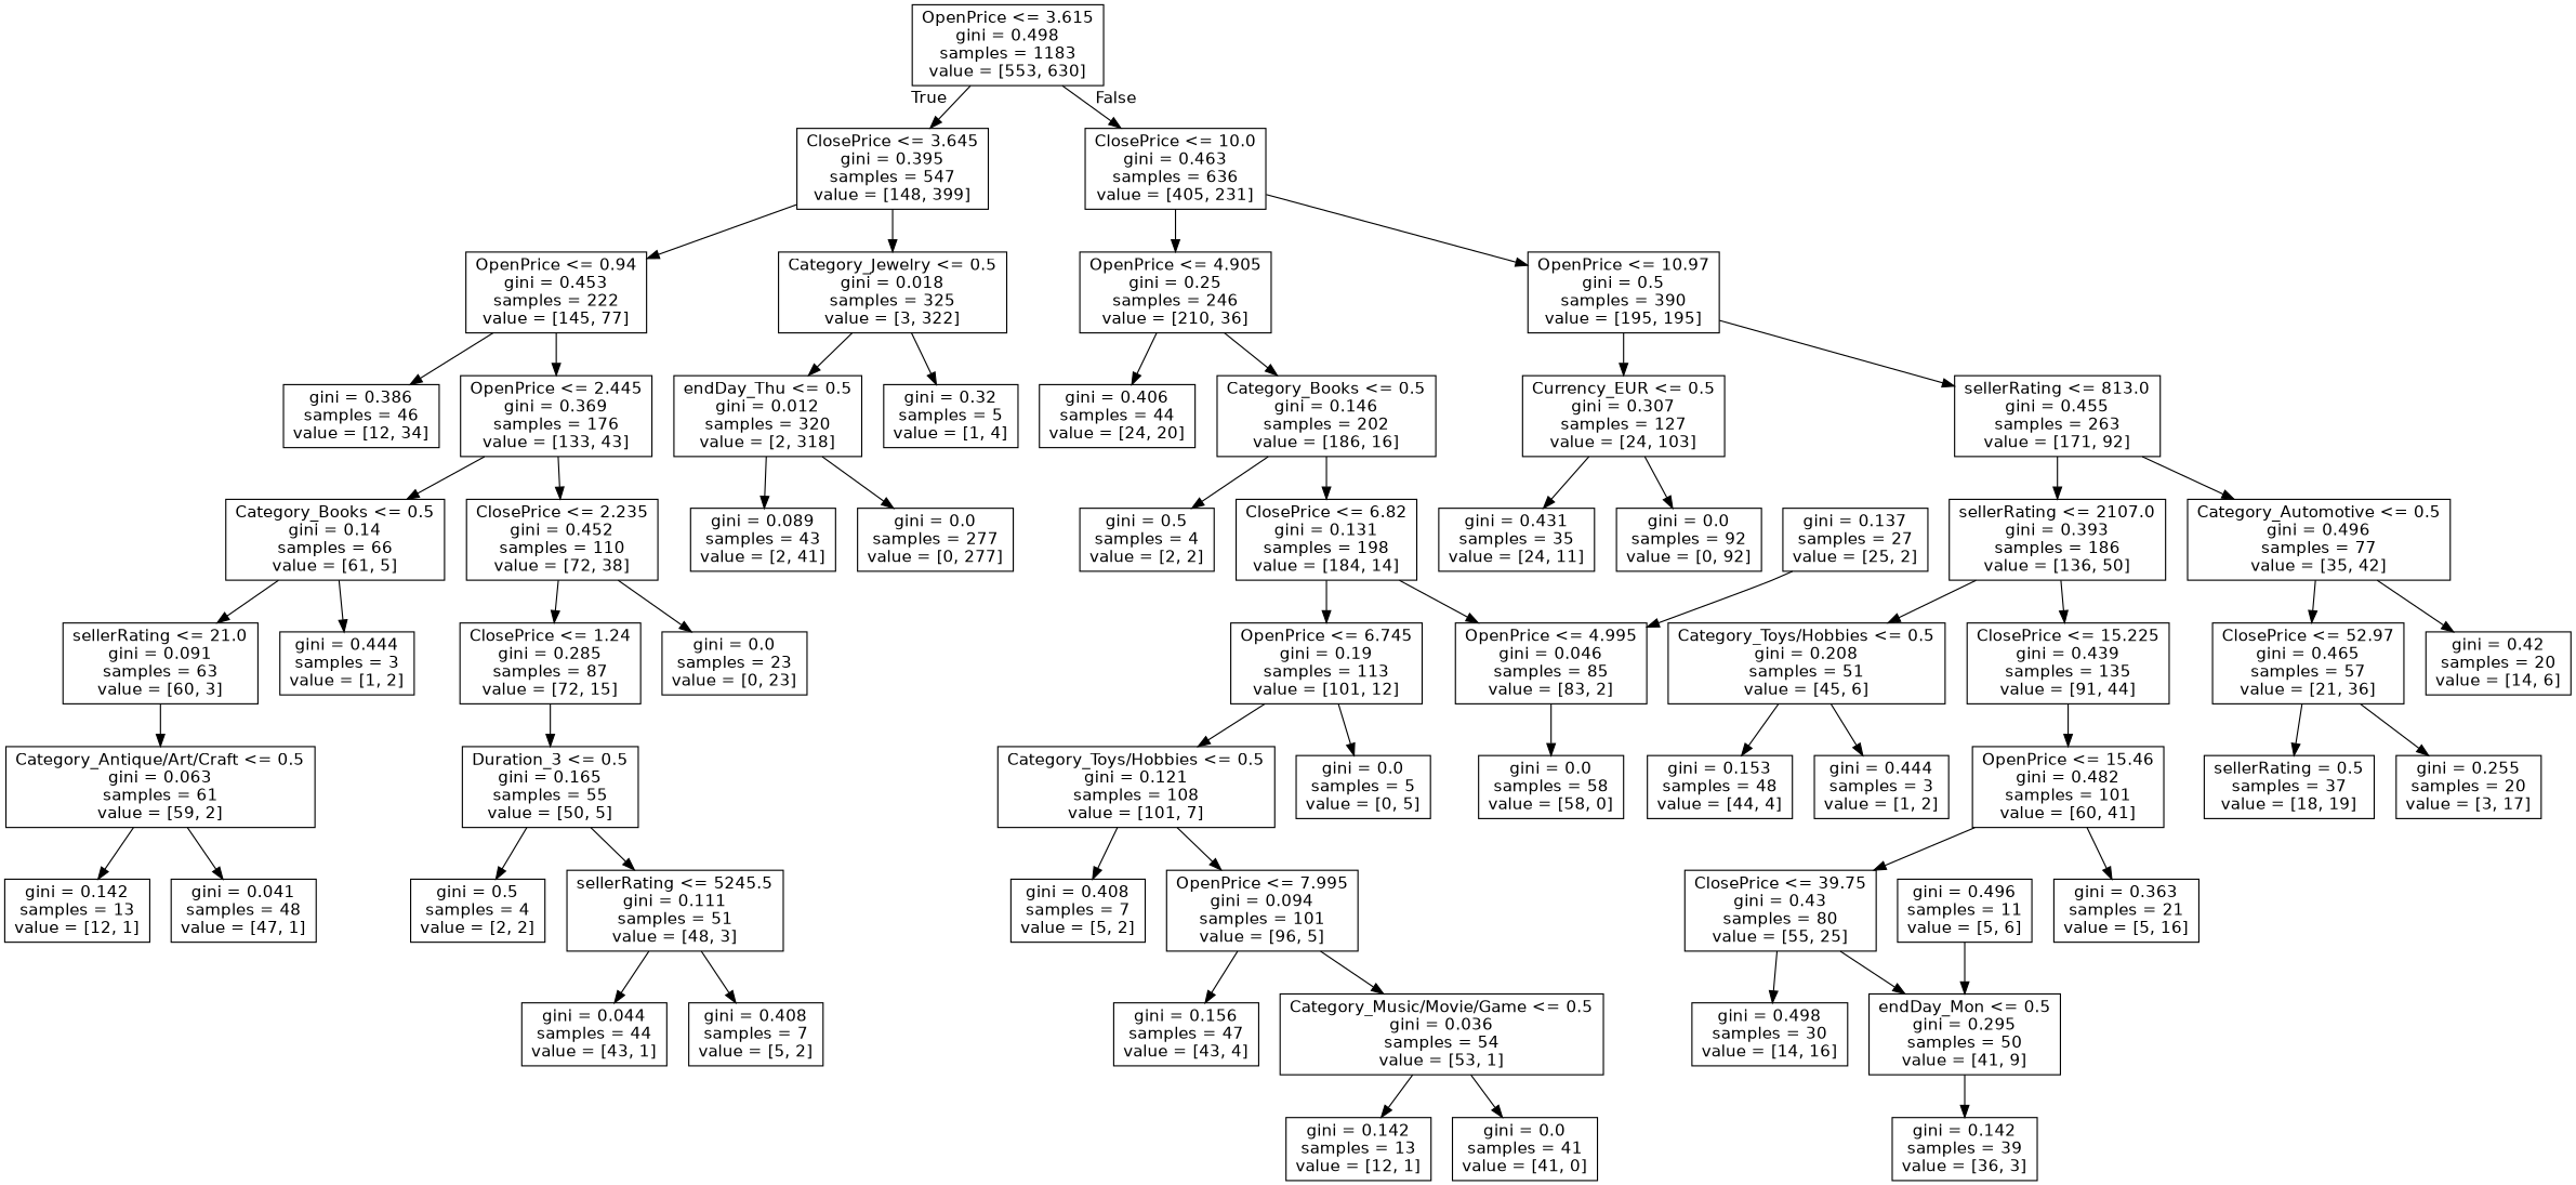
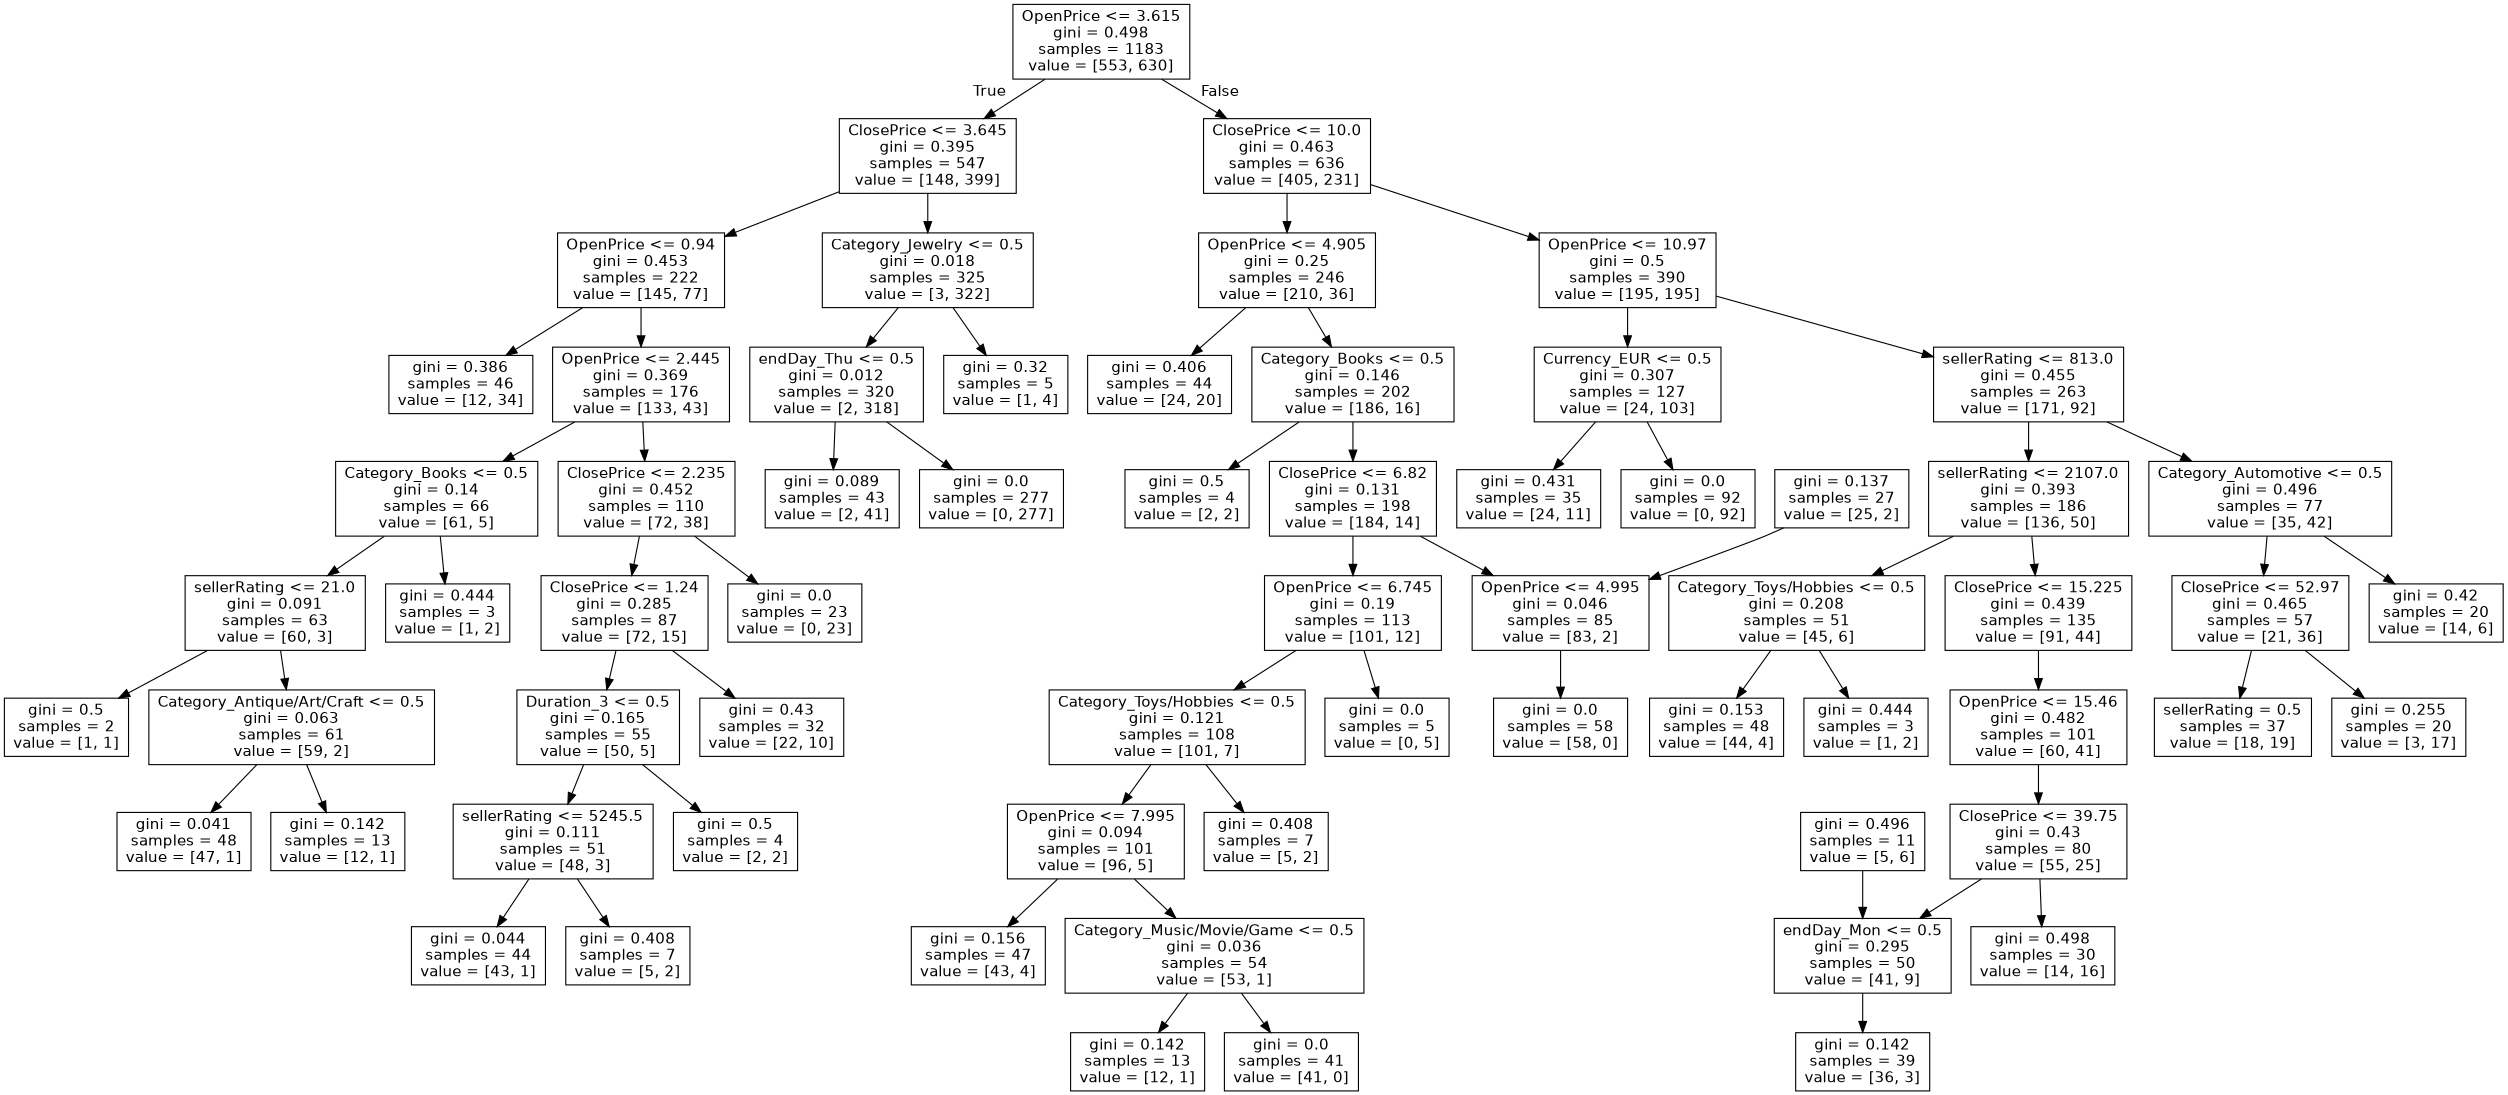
  digraph {
    node [fontname=helvetica shape=box]
    edge [fontname=helvetica]
    n1 [label="OpenPrice <= 3.615\ngini = 0.498\nsamples = 1183\nvalue = [553, 630]"]
    n2 [label="ClosePrice <= 3.645\ngini = 0.395\nsamples = 547\nvalue = [148, 399]"]
    n3 [label="ClosePrice <= 10.0\ngini = 0.463\nsamples = 636\nvalue = [405, 231]"]
    n4 [label="OpenPrice <= 0.94\ngini = 0.453\nsamples = 222\nvalue = [145, 77]"]
    n5 [label="Category_Jewelry <= 0.5\ngini = 0.018\nsamples = 325\nvalue = [3, 322]"]
    n6 [label="OpenPrice <= 4.905\ngini = 0.25\nsamples = 246\nvalue = [210, 36]"]
    n7 [label="OpenPrice <= 10.97\ngini = 0.5\nsamples = 390\nvalue = [195, 195]"]
    n8 [label="gini = 0.386\nsamples = 46\nvalue = [12, 34]"]
    n9 [label="OpenPrice <= 2.445\ngini = 0.369\nsamples = 176\nvalue = [133, 43]"]
    n10 [label="endDay_Thu <= 0.5\ngini = 0.012\nsamples = 320\nvalue = [2, 318]"]
    n11 [label="gini = 0.32\nsamples = 5\nvalue = [1, 4]"]
    n12 [label="ClosePrice <= 2.235\ngini = 0.452\nsamples = 110\nvalue = [72, 38]"]
    n13 [label="Category_Books <= 0.5\ngini = 0.14\nsamples = 66\nvalue = [61, 5]"]
    n14 [label="ClosePrice <= 1.24\ngini = 0.285\nsamples = 87\nvalue = [72, 15]"]
    n15 [label="gini = 0.0\nsamples = 23\nvalue = [0, 23]"]
    n16 [label="sellerRating <= 21.0\ngini = 0.091\nsamples = 63\nvalue = [60, 3]"]
    n17 [label="gini = 0.444\nsamples = 3\nvalue = [1, 2]"]
    n18 [label="Duration_3 <= 0.5\ngini = 0.165\nsamples = 55\nvalue = [50, 5]"]
+   n19 [label="gini = 0.43\nsamples = 32\nvalue = [22, 10]"]
    n20 [label="sellerRating <= 5245.5\ngini = 0.111\nsamples = 51\nvalue = [48, 3]"]
    n21 [label="gini = 0.5\nsamples = 4\nvalue = [2, 2]"]
    n22 [label="gini = 0.044\nsamples = 44\nvalue = [43, 1]"]
    n23 [label="gini = 0.408\nsamples = 7\nvalue = [5, 2]"]
+   n24 [label="gini = 0.5\nsamples = 2\nvalue = [1, 1]"]
    n25 [label="Category_Antique/Art/Craft <= 0.5\ngini = 0.063\nsamples = 61\nvalue = [59, 2]"]
    n26 [label="gini = 0.041\nsamples = 48\nvalue = [47, 1]"]
    n27 [label="gini = 0.142\nsamples = 13\nvalue = [12, 1]"]
    n28 [label="gini = 0.0\nsamples = 277\nvalue = [0, 277]"]
    n29 [label="gini = 0.089\nsamples = 43\nvalue = [2, 41]"]
    n30 [label="gini = 0.406\nsamples = 44\nvalue = [24, 20]"]
    n31 [label="Category_Books <= 0.5\ngini = 0.146\nsamples = 202\nvalue = [186, 16]"]
    n32 [label="Currency_EUR <= 0.5\ngini = 0.307\nsamples = 127\nvalue = [24, 103]"]
    n33 [label="sellerRating <= 813.0\ngini = 0.455\nsamples = 263\nvalue = [171, 92]"]
    n34 [label="ClosePrice <= 6.82\ngini = 0.131\nsamples = 198\nvalue = [184, 14]"]
    n35 [label="gini = 0.5\nsamples = 4\nvalue = [2, 2]"]
    n36 [label="OpenPrice <= 4.995\ngini = 0.046\nsamples = 85\nvalue = [83, 2]"]
    n37 [label="OpenPrice <= 6.745\ngini = 0.19\nsamples = 113\nvalue = [101, 12]"]
    n38 [label="gini = 0.0\nsamples = 58\nvalue = [58, 0]"]
    n39 [label="gini = 0.0\nsamples = 5\nvalue = [0, 5]"]
    n40 [label="Category_Toys/Hobbies <= 0.5\ngini = 0.121\nsamples = 108\nvalue = [101, 7]"]
    n41 [label="gini = 0.137\nsamples = 27\nvalue = [25, 2]"]
    n42 [label="OpenPrice <= 7.995\ngini = 0.094\nsamples = 101\nvalue = [96, 5]"]
    n43 [label="gini = 0.408\nsamples = 7\nvalue = [5, 2]"]
    n44 [label="gini = 0.156\nsamples = 47\nvalue = [43, 4]"]
    n45 [label="Category_Music/Movie/Game <= 0.5\ngini = 0.036\nsamples = 54\nvalue = [53, 1]"]
    n46 [label="gini = 0.0\nsamples = 41\nvalue = [41, 0]"]
    n47 [label="gini = 0.142\nsamples = 13\nvalue = [12, 1]"]
    n48 [label="gini = 0.0\nsamples = 92\nvalue = [0, 92]"]
    n49 [label="gini = 0.431\nsamples = 35\nvalue = [24, 11]"]
    n50 [label="Category_Automotive <= 0.5\ngini = 0.496\nsamples = 77\nvalue = [35, 42]"]
    n51 [label="sellerRating <= 2107.0\ngini = 0.393\nsamples = 186\nvalue = [136, 50]"]
    n52 [label="ClosePrice <= 52.97\ngini = 0.465\nsamples = 57\nvalue = [21, 36]"]
    n53 [label="gini = 0.42\nsamples = 20\nvalue = [14, 6]"]
    n54 [label="Category_Toys/Hobbies <= 0.5\ngini = 0.208\nsamples = 51\nvalue = [45, 6]"]
    n55 [label="ClosePrice <= 15.225\ngini = 0.439\nsamples = 135\nvalue = [91, 44]"]
    n56 [label="sellerRating = 0.5\nsamples = 37\nvalue = [18, 19]"]
    n57 [label="gini = 0.255\nsamples = 20\nvalue = [3, 17]"]
    n58 [label="gini = 0.153\nsamples = 48\nvalue = [44, 4]"]
    n59 [label="gini = 0.444\nsamples = 3\nvalue = [1, 2]"]
    n60 [label="OpenPrice <= 15.46\ngini = 0.482\nsamples = 101\nvalue = [60, 41]"]
-   n61 [label="gini = 0.363\nsamples = 21\nvalue = [5, 16]"]
    n62 [label="ClosePrice <= 39.75\ngini = 0.43\nsamples = 80\nvalue = [55, 25]"]
    n63 [label="endDay_Mon <= 0.5\ngini = 0.295\nsamples = 50\nvalue = [41, 9]"]
    n64 [label="gini = 0.498\nsamples = 30\nvalue = [14, 16]"]
    n65 [label="gini = 0.142\nsamples = 39\nvalue = [36, 3]"]
    n66 [label="gini = 0.496\nsamples = 11\nvalue = [5, 6]"]
    n1 -> n2 [headlabel=True labelangle=45 labeldistance=2.5]
    n1 -> n3 [headlabel=False labelangle=-45 labeldistance=2.5]
    n2 -> n4
    n2 -> n5
    n3 -> n6
    n3 -> n7
    n4 -> n8
    n4 -> n9
    n5 -> n10
    n5 -> n11
    n6 -> n30
    n6 -> n31
    n7 -> n32
    n7 -> n33
    n9 -> n12
    n9 -> n13
    n10 -> n28
    n10 -> n29
    n12 -> n14
    n12 -> n15
    n13 -> n16
    n13 -> n17
    n14 -> n18
+   n14 -> n19
+   n16 -> n24
    n16 -> n25
    n18 -> n20
    n18 -> n21
    n20 -> n22
    n20 -> n23
    n25 -> n26
    n25 -> n27
    n31 -> n34
    n31 -> n35
    n32 -> n48
    n32 -> n49
    n33 -> n50
    n33 -> n51
    n34 -> n36
    n34 -> n37
    n36 -> n38
    n37 -> n39
    n37 -> n40
    n40 -> n42
    n40 -> n43
    n41 -> n36
    n42 -> n44
    n42 -> n45
    n45 -> n46
    n45 -> n47
    n50 -> n52
    n50 -> n53
    n51 -> n54
    n51 -> n55
    n52 -> n56
    n52 -> n57
    n54 -> n58
    n54 -> n59
    n55 -> n60
-   n60 -> n61
    n60 -> n62
    n62 -> n63
    n62 -> n64
    n63 -> n65
    n66 -> n63
  }
